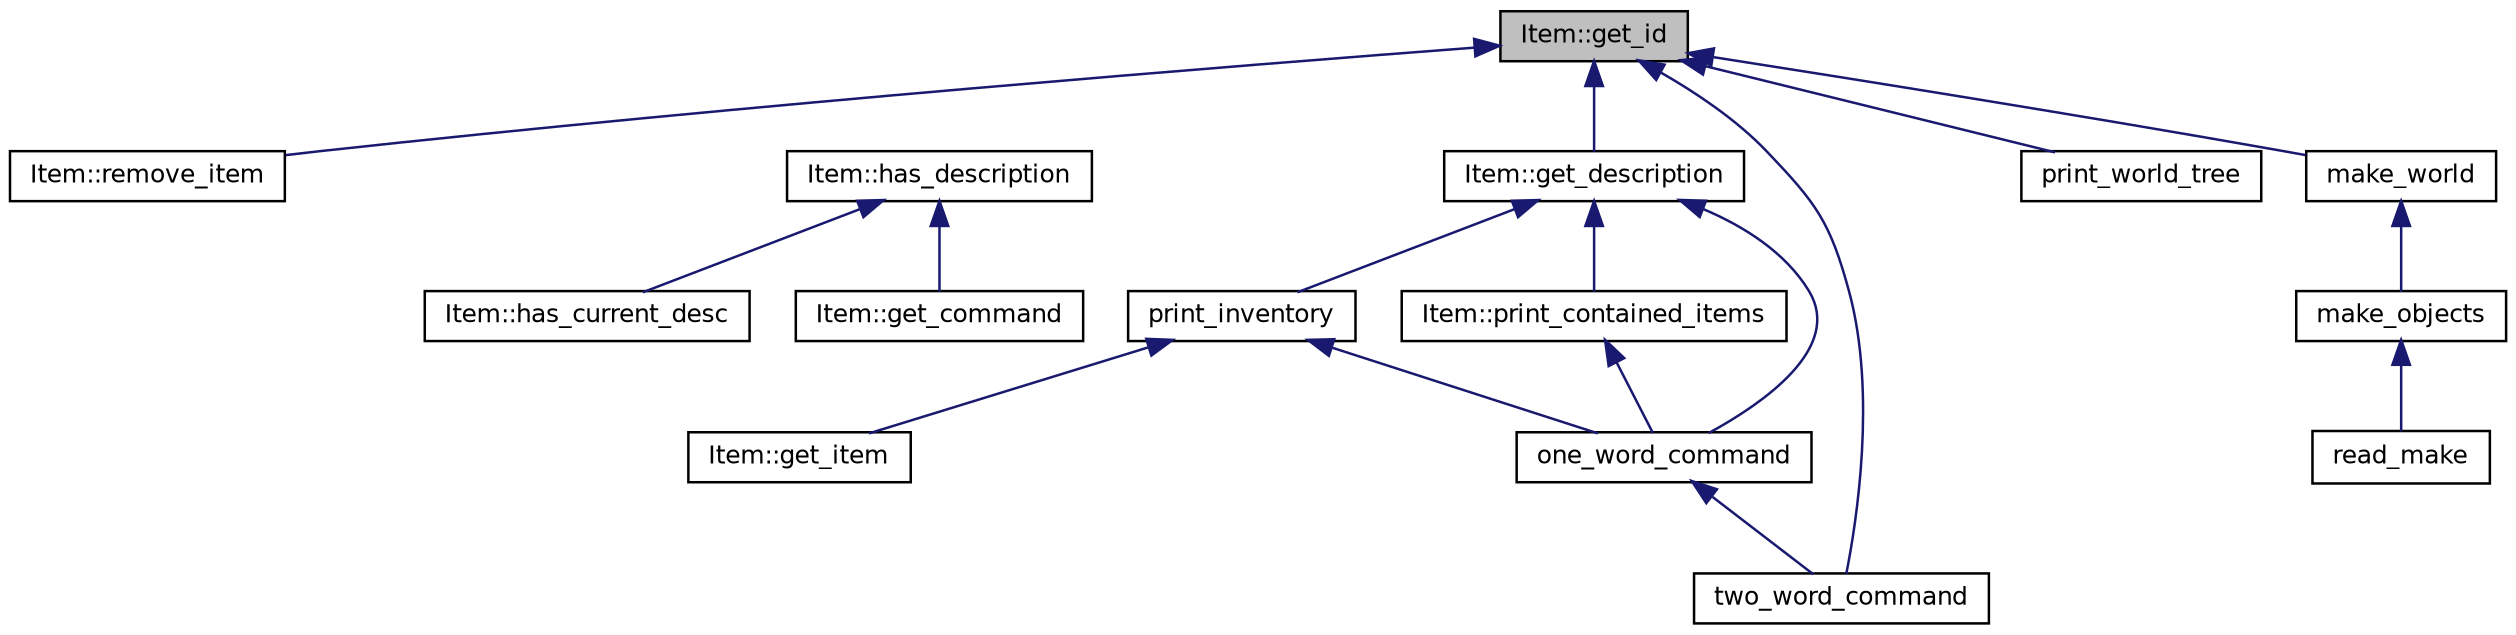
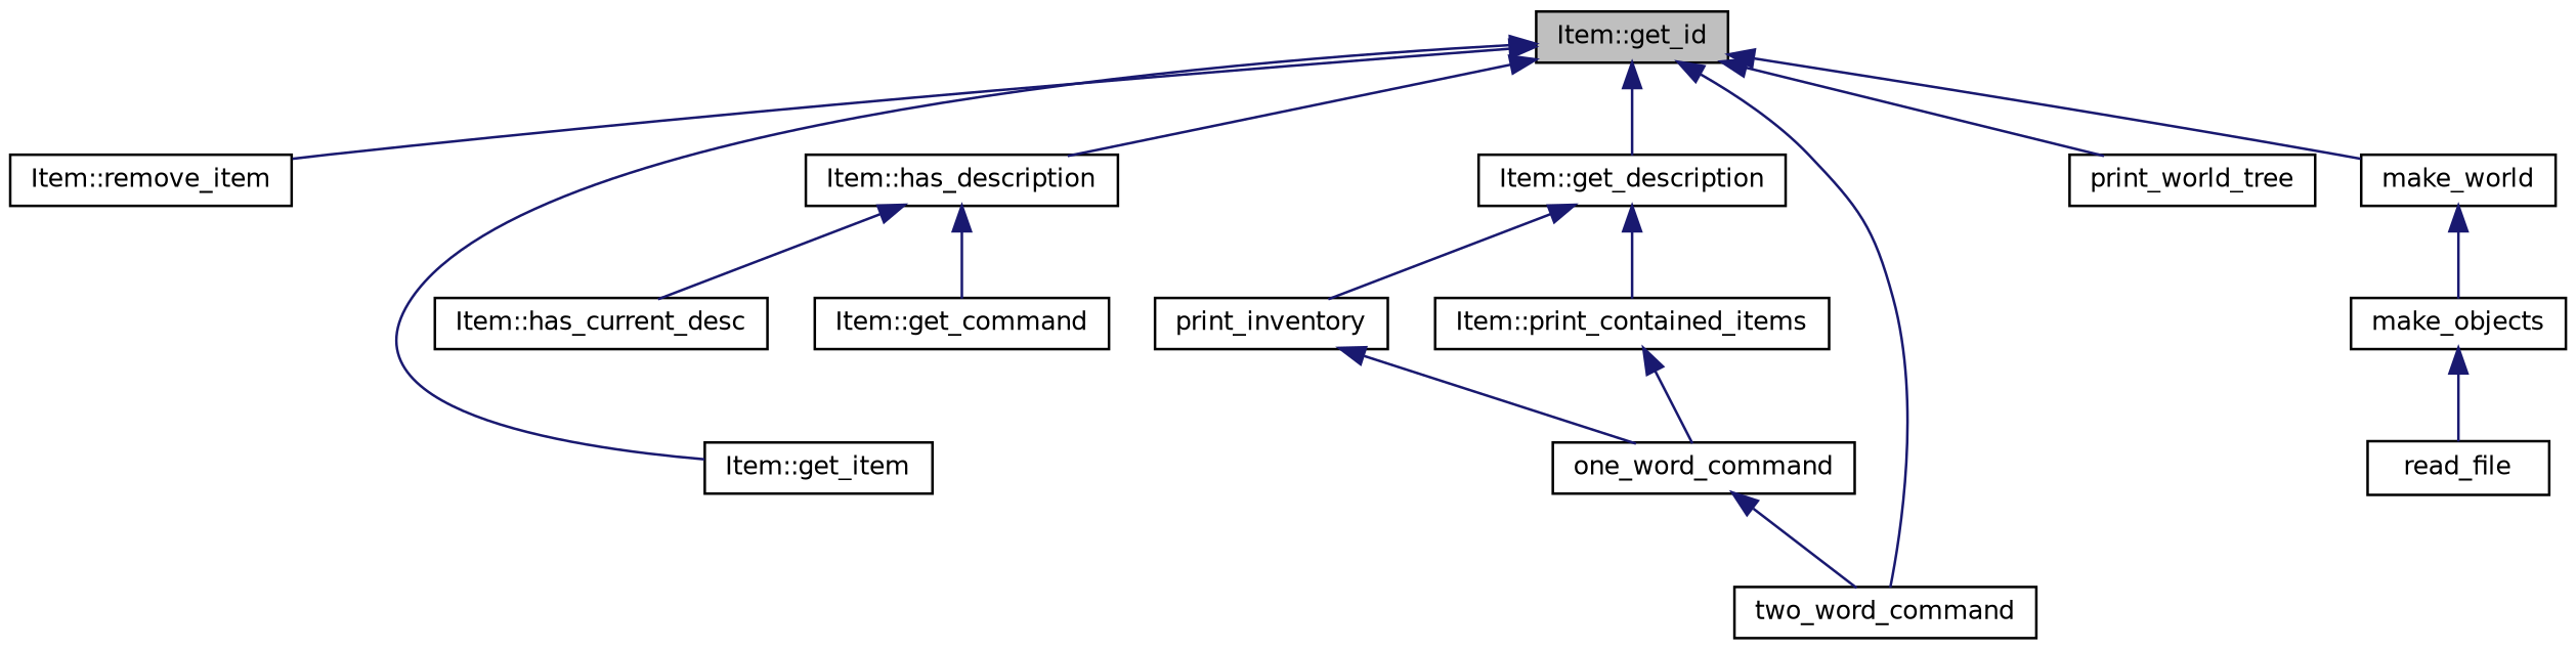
  digraph {
    rankdir=TB
    node [color=black fillcolor=white fontname=Helvetica fontsize=10 shape=record style=filled]
    edge [color=midnightblue dir=back fontname=Helvetica fontsize=10 labelfontname=Helvetica labelfontsize=10 style=solid]
    n1 [fillcolor=grey75 fontcolor=black height=0.2 label="Item::get_id" width=0.4]
    n2 [height=0.2 label="Item::remove_item" width=0.4]
    n3 [height=0.2 label="Item::get_item" width=0.4]
    n4 [height=0.2 label="Item::has_description" width=0.4]
    n5 [height=0.2 label="Item::get_description" width=0.4]
    n6 [height=0.2 label=two_word_command width=0.4]
    n7 [height=0.2 label=print_world_tree width=0.4]
    n8 [height=0.2 label=make_world width=0.4]
    n9 [height=0.2 label="Item::has_current_desc" width=0.4]
    n10 [height=0.2 label="Item::get_command" width=0.4]
    n11 [height=0.2 label="Item::print_contained_items" width=0.4]
    n12 [height=0.2 label=one_word_command width=0.4]
    n13 [height=0.2 label=print_inventory width=0.4]
    n14 [height=0.2 label=make_objects width=0.4]
-   n15 [height=0.2 label=read_make width=0.4]
+   n15 [height=0.2 label=read_file width=0.4]
    n1 -> n2
-   n13 -> n3
+   n1 -> n3
+   n1 -> n4
    n1 -> n5
    n1 -> n6
    n1 -> n7
    n1 -> n8
    n4 -> n9
    n4 -> n10
    n5 -> n11
-   n5 -> n12
    n5 -> n13
    n8 -> n14
    n11 -> n12
    n12 -> n6
    n13 -> n12
    n14 -> n15
  }
